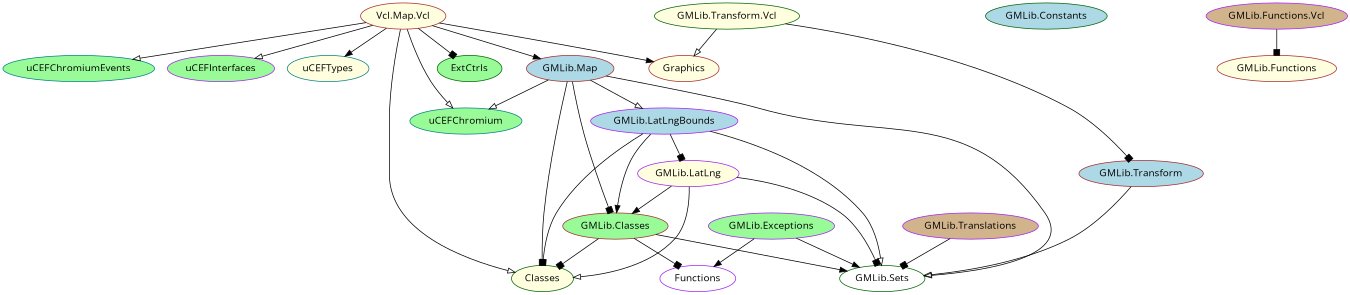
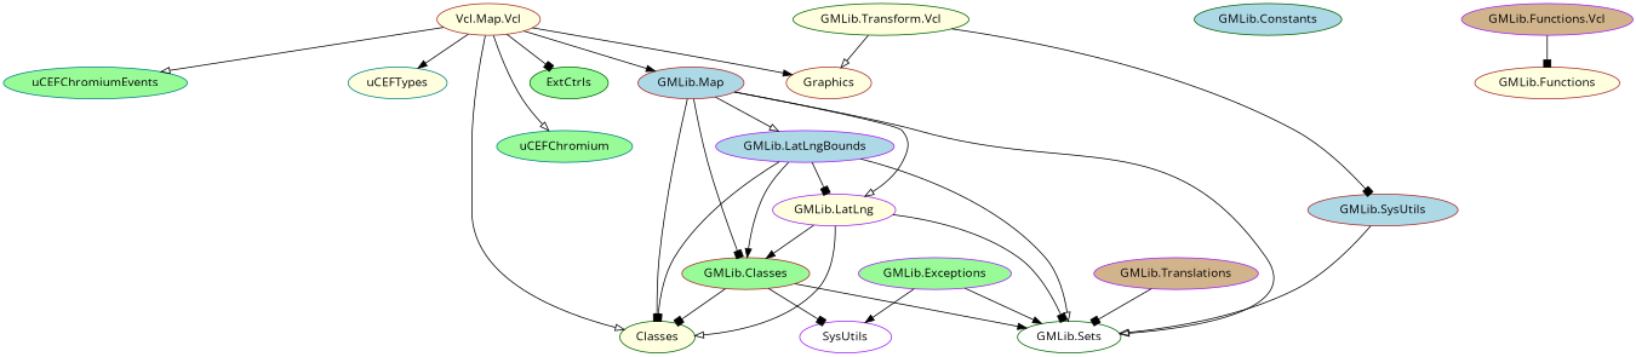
  digraph {
    fontname="Open Sans"
    node [color=purple fillcolor=lightyellow fontname="Open Sans" style=filled]
    edge [arrowhead=box fontname="Open Sans"]
    "GMLib.Classes" [color=brown fillcolor=palegreen]
-   SysUtils [fillcolor=white label=Functions]
+   SysUtils [fillcolor=white]
    Classes [color=darkgreen]
    "GMLib.Sets" [color=darkgreen fillcolor=white]
    "GMLib.Constants" [color=darkgreen fillcolor=lightblue]
    "GMLib.Exceptions" [fillcolor=palegreen]
    "GMLib.Functions" [color=brown]
    "GMLib.Functions.Vcl" [fillcolor=tan]
    "GMLib.LatLng"
    "GMLib.LatLngBounds" [fillcolor=lightblue]
    "GMLib.Map" [color=brown fillcolor=lightblue]
    n12 [color=brown label="Vcl.Map.Vcl"]
    Graphics [color=brown]
    ExtCtrls [color=darkgreen fillcolor=palegreen]
    uCEFChromium [color=teal fillcolor=palegreen]
    uCEFChromiumEvents [color=teal fillcolor=palegreen]
-   uCEFInterfaces [fillcolor=palegreen]
    uCEFTypes [color=teal]
-   "GMLib.Transform" [color=brown fillcolor=lightblue]
+   "GMLib.Transform" [color=brown fillcolor=lightblue label="GMLib.SysUtils"]
    "GMLib.Transform.Vcl" [color=darkgreen]
    "GMLib.Translations" [fillcolor=tan]
    "GMLib.Classes" -> SysUtils
    "GMLib.Classes" -> Classes
    "GMLib.Classes" -> "GMLib.Sets" [arrowhead=normal]
    "GMLib.Exceptions" -> SysUtils [arrowhead=normal]
    "GMLib.Exceptions" -> "GMLib.Sets" [arrowhead=normal]
    "GMLib.Functions.Vcl" -> "GMLib.Functions"
    "GMLib.LatLng" -> "GMLib.Classes" [arrowhead=normal]
    "GMLib.LatLng" -> Classes [arrowhead=onormal]
    "GMLib.LatLng" -> "GMLib.Sets"
    "GMLib.LatLngBounds" -> "GMLib.Classes" [arrowhead=normal]
    "GMLib.LatLngBounds" -> Classes
    "GMLib.LatLngBounds" -> "GMLib.Sets" [arrowhead=onormal]
    "GMLib.LatLngBounds" -> "GMLib.LatLng"
    "GMLib.Map" -> "GMLib.Classes"
    "GMLib.Map" -> Classes
    "GMLib.Map" -> "GMLib.Sets" [arrowhead=onormal]
-   "GMLib.Map" -> uCEFChromium [arrowhead=onormal]
+   "GMLib.Map" -> "GMLib.LatLng" [arrowhead=onormal]
    "GMLib.Map" -> "GMLib.LatLngBounds" [arrowhead=onormal]
    n12 -> Classes [arrowhead=onormal]
    n12 -> "GMLib.Map" [arrowhead=normal]
    n12 -> Graphics [arrowhead=normal]
    n12 -> ExtCtrls
    n12 -> uCEFChromium [arrowhead=onormal]
    n12 -> uCEFChromiumEvents [arrowhead=onormal]
-   n12 -> uCEFInterfaces [arrowhead=onormal]
    n12 -> uCEFTypes [arrowhead=normal]
    "GMLib.Transform" -> "GMLib.Sets" [arrowhead=onormal]
    "GMLib.Transform.Vcl" -> Graphics [arrowhead=onormal]
    "GMLib.Transform.Vcl" -> "GMLib.Transform"
    "GMLib.Translations" -> "GMLib.Sets"
  }
